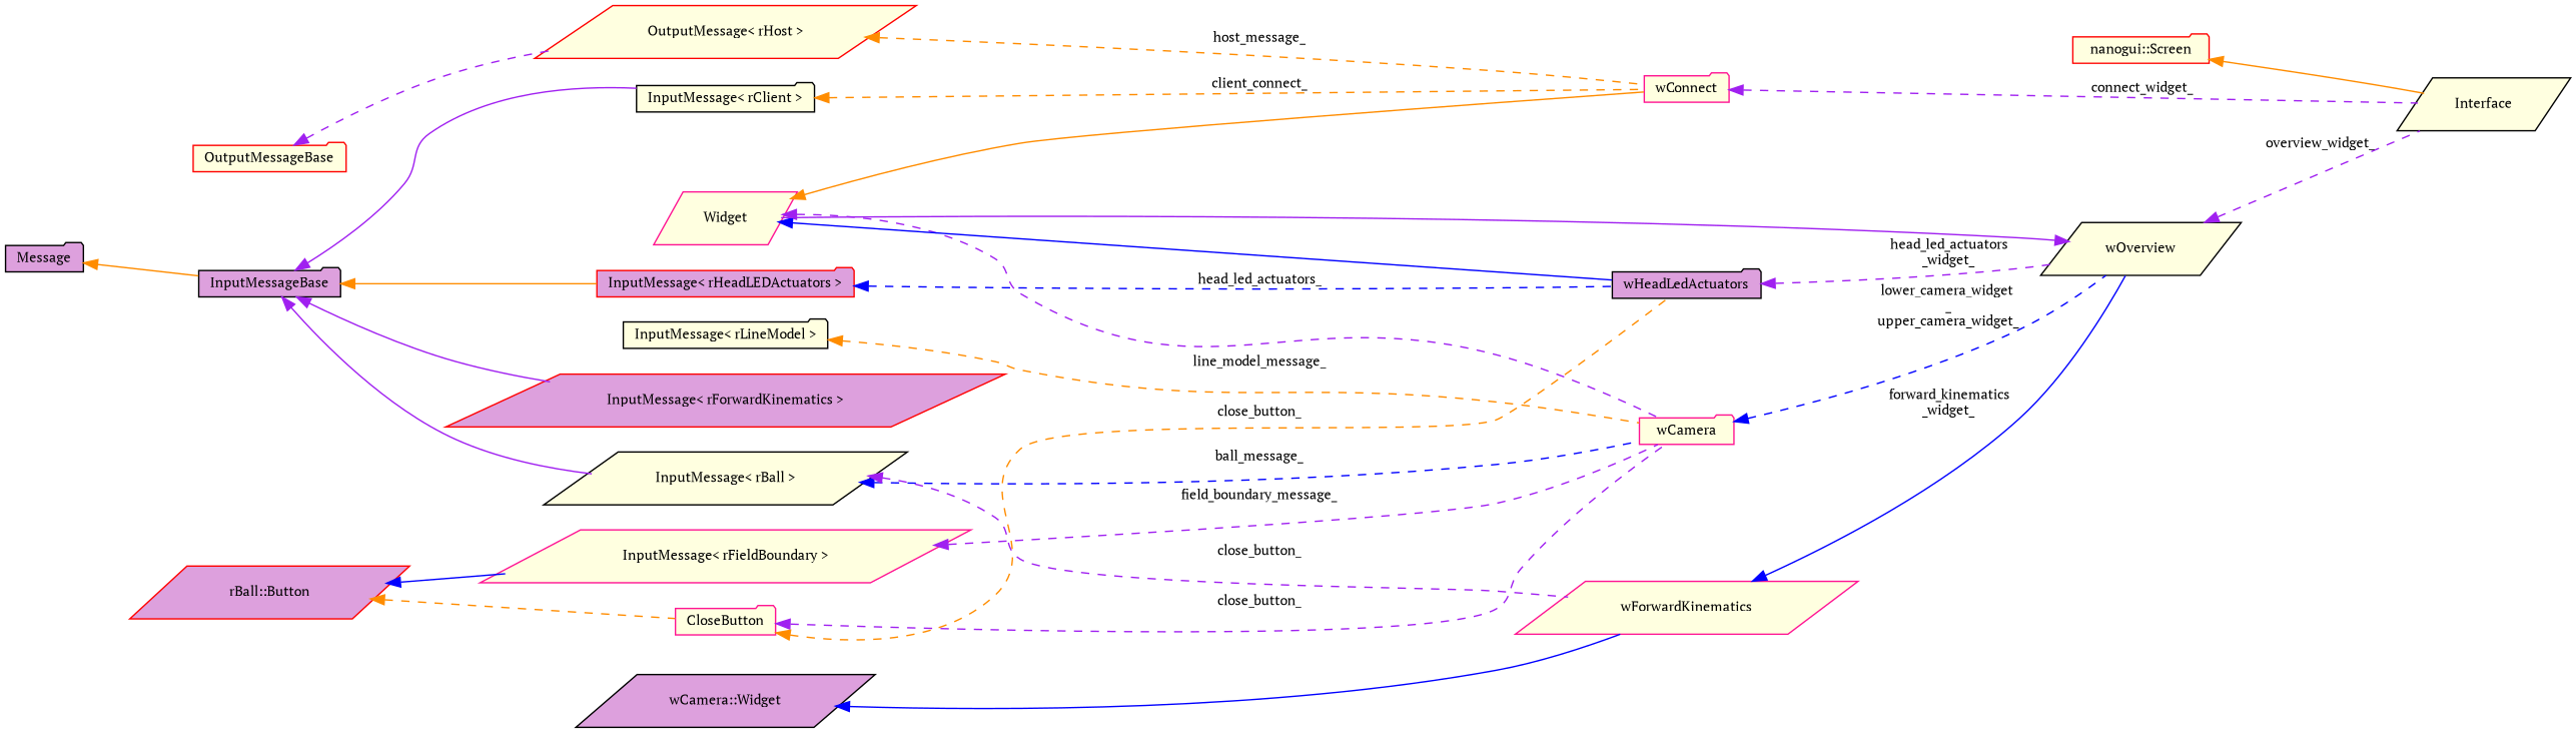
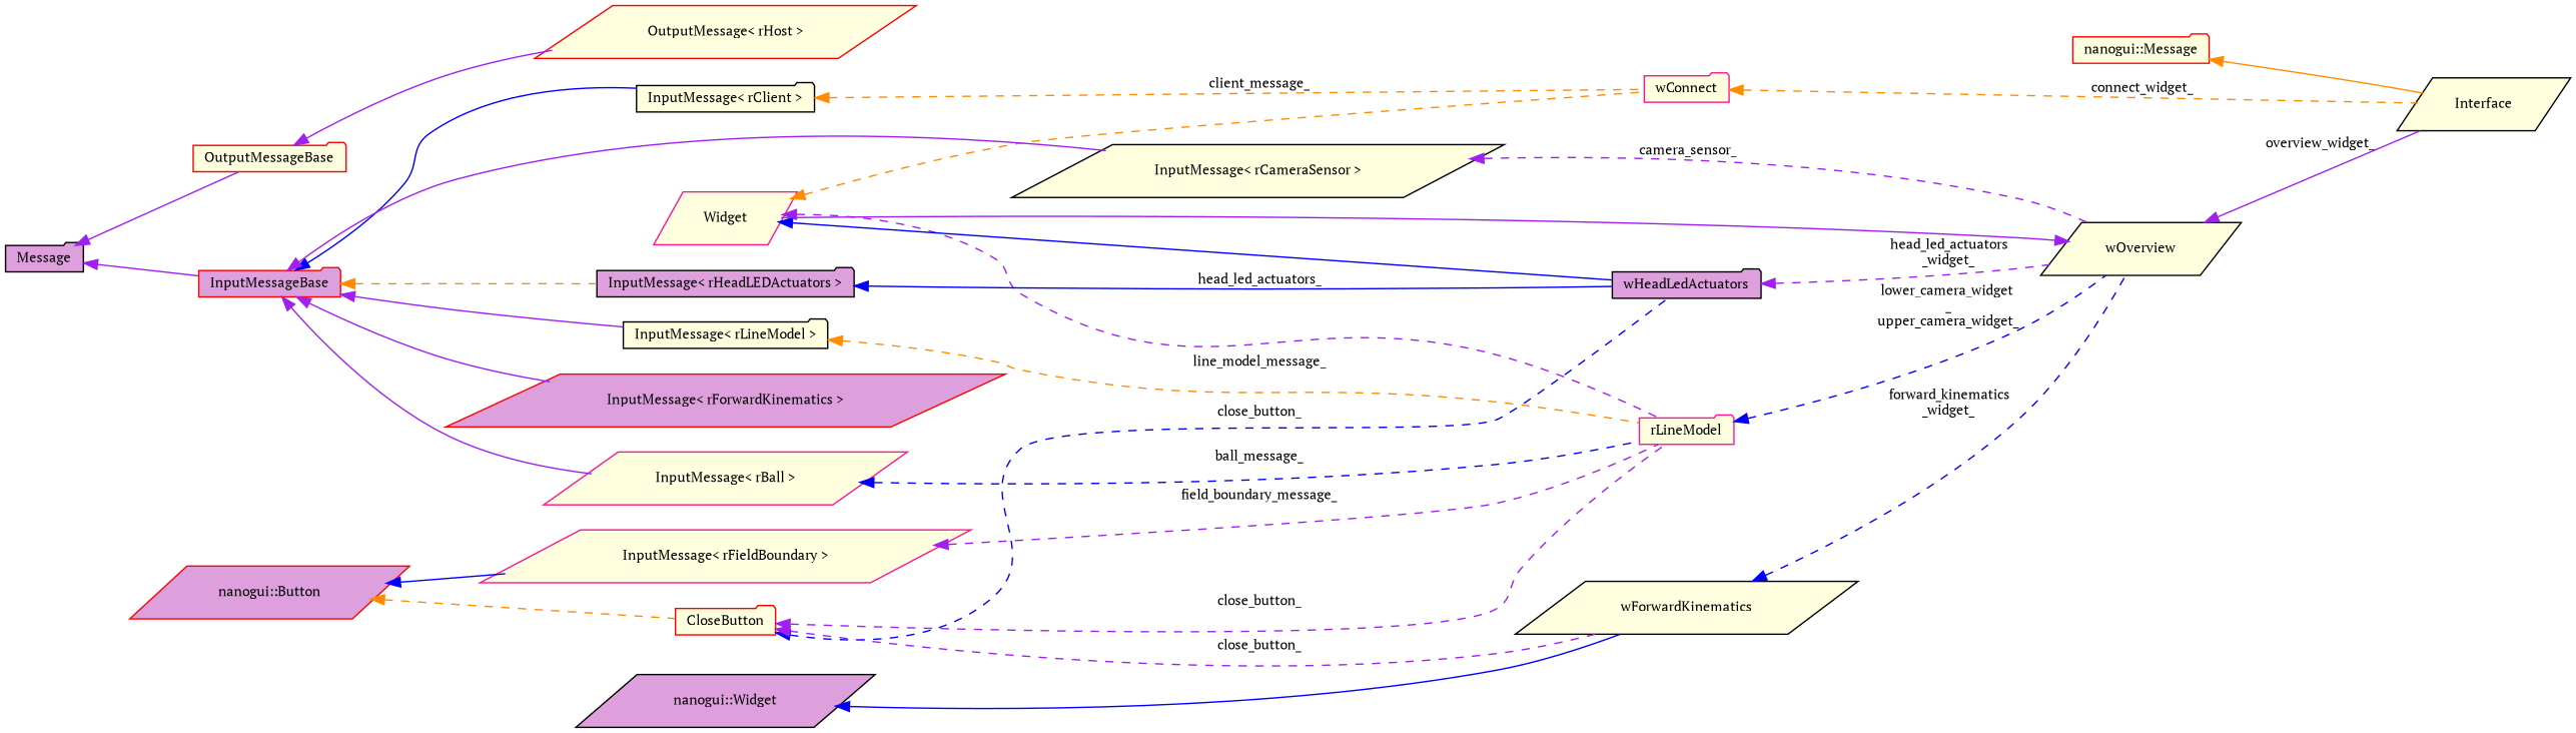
  digraph {
    fontname="PT Serif"
    rankdir=LR
    node [color=black fillcolor=lightyellow fontname="PT Serif" fontsize=10 shape=parallelogram style=filled]
    edge [color=purple dir=back fontname="PT Serif" fontsize=10 labelfontname=Helvetica labelfontsize=10 style=dashed]
    n1 [fontcolor=black height=0.2 label=Interface width=0.4]
-   n2 [color=red height=0.2 label="nanogui::Screen" shape=folder width=0.4]
+   n2 [color=red height=0.2 label="nanogui::Message" shape=folder width=0.4]
    n3 [color=deeppink height=0.2 label=wConnect shape=folder width=0.4]
    n4 [color=deeppink height=0.2 label=Widget width=0.4]
-   n5 [color=deeppink height=0.2 label=wCamera shape=folder width=0.4]
+   n5 [color=deeppink height=0.2 label=rLineModel shape=folder width=0.4]
    n6 [fillcolor=plum height=0.2 label=wHeadLedActuators shape=folder width=0.4]
    n7 [height=0.2 label=wOverview width=0.4]
    n8 [color=red height=0.2 label="OutputMessage\< rHost \>" width=0.4]
    n9 [color=red height=0.2 label=OutputMessageBase shape=folder width=0.4]
    n10 [fillcolor=plum height=0.2 label=Message shape=folder width=0.4]
-   n11 [fillcolor=plum height=0.2 label=InputMessageBase shape=folder width=0.4]
+   n11 [color=red fillcolor=plum height=0.2 label=InputMessageBase shape=folder width=0.4]
    n12 [height=0.2 label="InputMessage\< rClient \>" shape=folder width=0.4]
-   n14 [height=0.2 label="InputMessage\< rBall \>" width=0.4]
+   n13 [height=0.2 label="InputMessage\< rCameraSensor \>" width=0.4]
+   n14 [color=deeppink height=0.2 label="InputMessage\< rBall \>" width=0.4]
    n15 [height=0.2 label="InputMessage\< rLineModel \>" shape=folder width=0.4]
-   n16 [color=red fillcolor=plum height=0.2 label="InputMessage\< rHeadLEDActuators \>" shape=folder width=0.4]
+   n16 [fillcolor=plum height=0.2 label="InputMessage\< rHeadLEDActuators \>" shape=folder width=0.4]
    n17 [color=red fillcolor=plum height=0.2 label="InputMessage\< rForwardKinematics \>" width=0.4]
    n18 [color=deeppink height=0.2 label="InputMessage\< rFieldBoundary \>" width=0.4]
-   n19 [color=deeppink height=0.2 label=CloseButton shape=folder width=0.4]
-   n20 [color=deeppink height=0.2 label=wForwardKinematics width=0.4]
-   n21 [color=red fillcolor=plum height=0.2 label="rBall::Button" width=0.4]
-   n22 [fillcolor=plum height=0.2 label="wCamera::Widget" width=0.4]
+   n19 [color=red height=0.2 label=CloseButton shape=folder width=0.4]
+   n20 [height=0.2 label=wForwardKinematics width=0.4]
+   n21 [color=red fillcolor=plum height=0.2 label="nanogui::Button" width=0.4]
+   n22 [fillcolor=plum height=0.2 label="nanogui::Widget" width=0.4]
    n2 -> n1 [color=darkorange style=solid]
-   n3 -> n1 [label=" connect_widget_"]
-   n4 -> n3 [color=darkorange style=solid]
+   n3 -> n1 [color=darkorange label=" connect_widget_"]
+   n4 -> n3 [color=darkorange]
    n4 -> n5
    n4 -> n6 [color=blue style=solid]
    n5 -> n7 [color=blue label=" lower_camera_widget\l_\nupper_camera_widget_"]
    n6 -> n7 [label=" head_led_actuators\l_widget_"]
-   n7 -> n1 [label=" overview_widget_"]
+   n7 -> n1 [label=" overview_widget_" style=solid]
    n7 -> n4 [style=solid]
-   n8 -> n3 [color=darkorange label=" host_message_"]
-   n9 -> n8
-   n10 -> n11 [color=darkorange style=solid]
-   n11 -> n12 [style=solid]
+   n9 -> n8 [style=solid]
+   n10 -> n9 [style=solid]
+   n10 -> n11 [style=solid]
+   n11 -> n12 [color=blue style=solid]
+   n11 -> n13 [style=solid]
    n11 -> n14 [style=solid]
-   n11 -> n16 [color=darkorange style=solid]
+   n11 -> n15 [style=solid]
+   n11 -> n16 [color=darkorange]
    n11 -> n17 [style=solid]
-   n12 -> n3 [color=darkorange label=" client_connect_"]
+   n12 -> n3 [color=darkorange label=" client_message_"]
+   n13 -> n7 [label=" camera_sensor_"]
    n14 -> n5 [color=blue label=" ball_message_"]
    n15 -> n5 [color=darkorange label=" line_model_message_"]
-   n16 -> n6 [color=blue label=" head_led_actuators_"]
+   n16 -> n6 [color=blue label=" head_led_actuators_" style=solid]
    n18 -> n5 [label=" field_boundary_message_"]
    n19 -> n5 [label=" close_button_"]
-   n19 -> n6 [color=darkorange label=" close_button_"]
-   n14 -> n20 [label=" close_button_"]
-   n20 -> n7 [color=blue label=" forward_kinematics\l_widget_" style=solid]
+   n19 -> n6 [color=blue label=" close_button_"]
+   n19 -> n20 [label=" close_button_"]
+   n20 -> n7 [color=blue label=" forward_kinematics\l_widget_"]
    n21 -> n18 [color=blue style=solid]
    n21 -> n19 [color=darkorange]
    n22 -> n20 [color=blue style=solid]
  }
